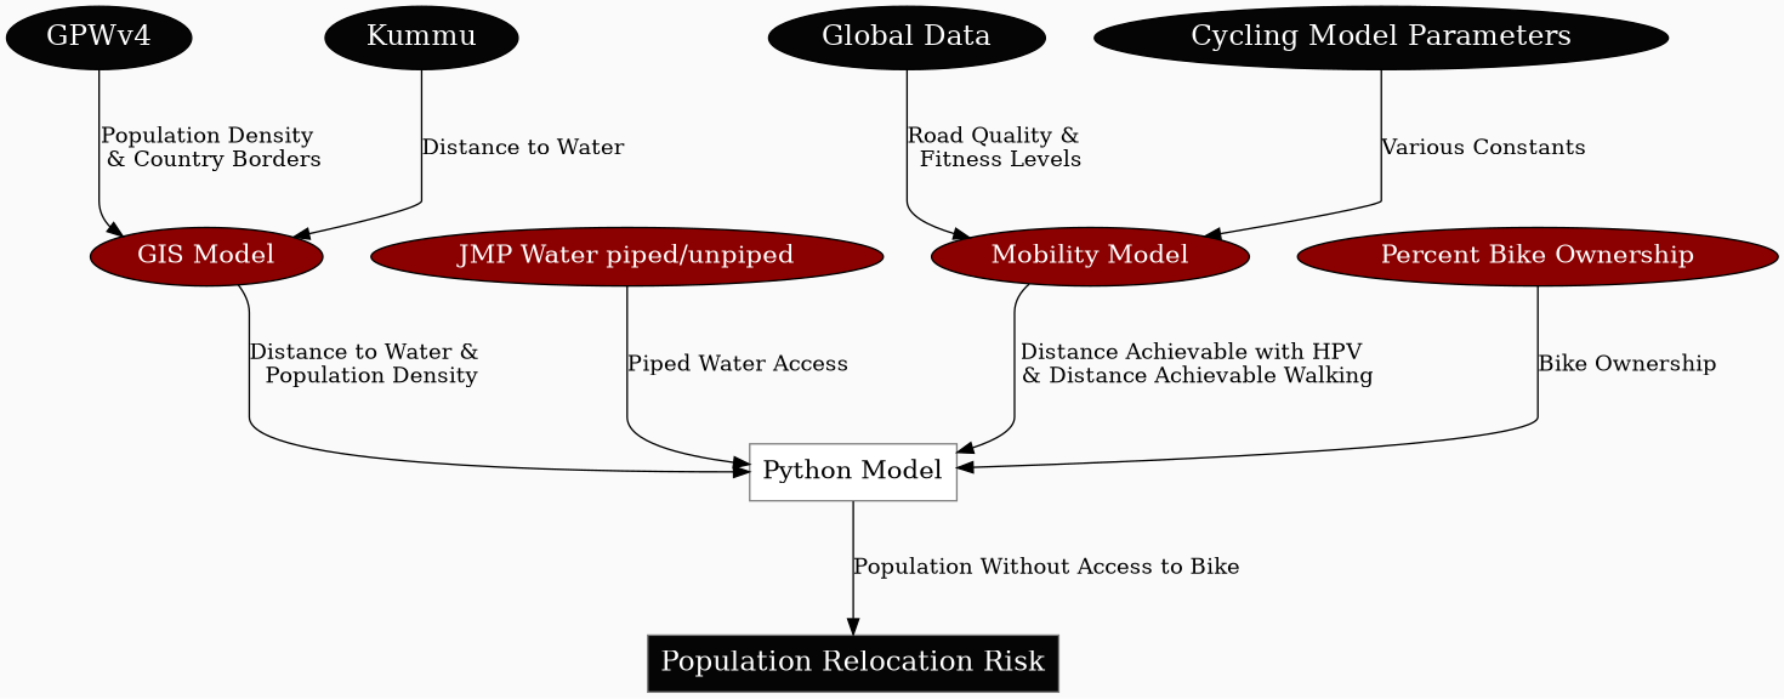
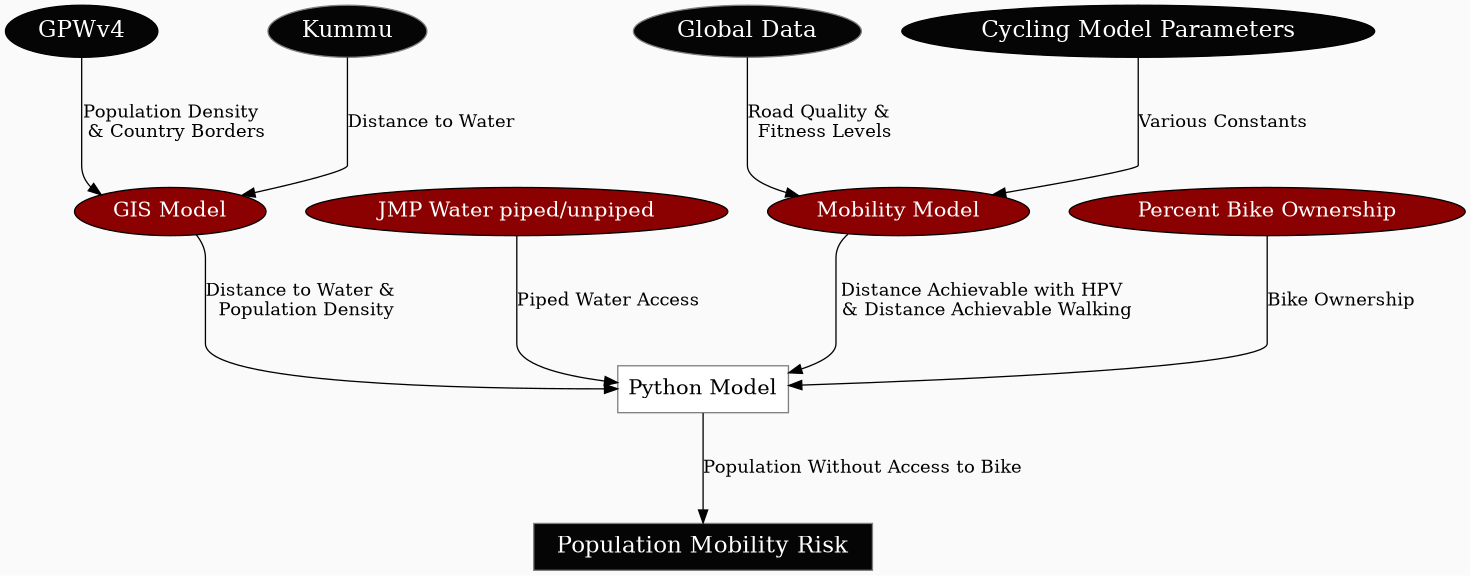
  digraph {
    bgcolor=grey98
    nodesep=0.43
    ranksep=0.05
    splines=straight
    style=filled
    node [fillcolor=grey2 fontcolor=white fontsize=18 style=filled]
    edge [minlen=4]
    n1 [label=GPWv4]
    n2 [fillcolor=red4 fontsize=16 label="GIS Model"]
    n3 [color=grey50 fillcolor=white fontcolor=black fontsize=16 label="Python Model" shape=box]
-   n4 [label=Kummu]
-   n5 [color=grey50 label="Population Relocation Risk" shape=box]
+   n4 [label=Kummu color=grey50]
+   n5 [color=grey50 label="Population Mobility Risk" shape=box]
    n6 [fillcolor=red4 fontsize=16 label="JMP Water piped/unpiped"]
-   n7 [label="Global Data"]
+   n7 [label="Global Data" color=grey50]
    n8 [fillcolor=red4 fontsize=16 label="Mobility Model"]
    n9 [label="Cycling Model Parameters"]
    n10 [fillcolor=red4 fontsize=16 label="Percent Bike Ownership"]
    n1 -> n2 [label="Population Density \n & Country Borders"]
    n2 -> n3 [label="Distance to Water & \n Population Density"]
    n3 -> n5 [label="Population Without Access to Bike"]
    n4 -> n2 [label="Distance to Water"]
    n6 -> n3 [label="Piped Water Access"]
    n7 -> n8 [label="Road Quality & \n Fitness Levels"]
    n8 -> n3 [label="Distance Achievable with HPV \n & Distance Achievable Walking"]
    n9 -> n8 [label="Various Constants"]
    n10 -> n3 [label="Bike Ownership"]
  }
